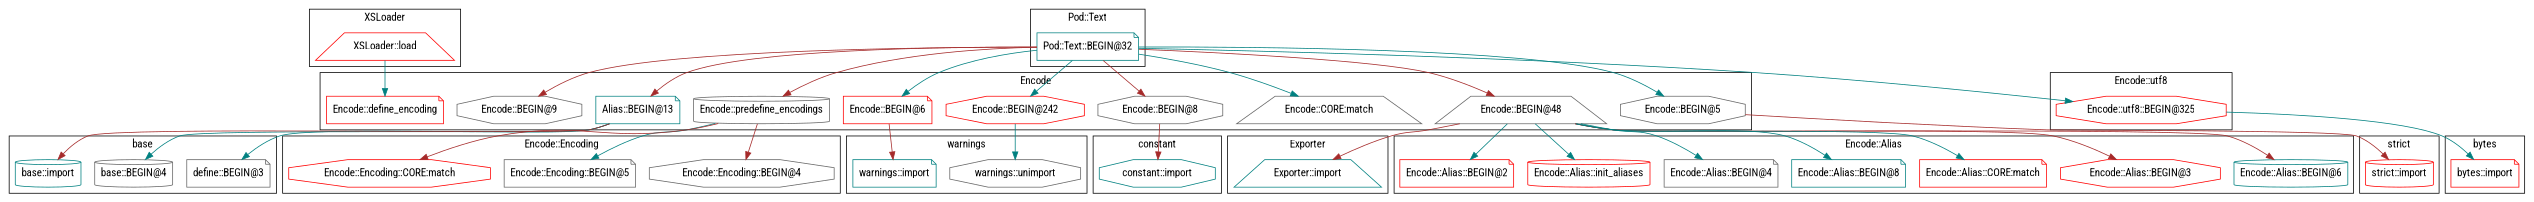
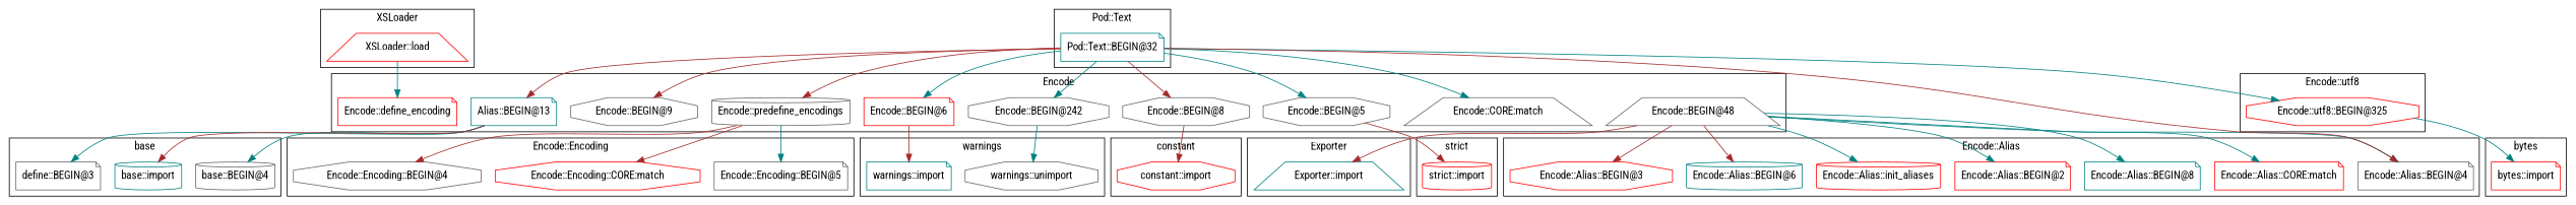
  digraph {
    fontname="Roboto Condensed"
    node [color=gray40 fontname="Roboto Condensed" shape=note]
    edge [color=teal fontname="Roboto Condensed"]
    n1 [color=teal label="Alias::BEGIN@13"]
    "Encode::CORE:match" [shape=trapezium]
    "Encode::define_encoding" [color=red]
    "Encode::predefine_encodings" [shape=cylinder]
-   "Encode::BEGIN@242" [color=red shape=octagon]
+   "Encode::BEGIN@242" [shape=octagon]
    "Encode::BEGIN@8" [shape=octagon]
    "Encode::BEGIN@48" [shape=trapezium]
    "Encode::BEGIN@6" [color=red]
    "Encode::BEGIN@9" [shape=octagon]
    "Encode::BEGIN@5" [shape=octagon]
    "Pod::Text::BEGIN@32" [color=teal]
    "warnings::unimport" [shape=octagon]
    "warnings::import" [color=teal]
    n14 [label="define::BEGIN@3"]
    "base::BEGIN@4" [shape=cylinder]
    "base::import" [color=teal shape=cylinder]
    "strict::import" [color=red shape=cylinder]
    "Encode::Encoding::BEGIN@4" [shape=octagon]
    "Encode::Encoding::BEGIN@5"
    "Encode::Encoding::CORE:match" [color=red shape=octagon]
    "XSLoader::load" [color=red shape=trapezium]
    "bytes::import" [color=red]
    "Encode::utf8::BEGIN@325" [color=red shape=octagon]
-   "constant::import" [color=teal shape=octagon]
+   "constant::import" [color=red shape=octagon]
    "Exporter::import" [color=teal shape=trapezium]
    "Encode::Alias::BEGIN@6" [color=teal shape=cylinder]
    "Encode::Alias::BEGIN@3" [color=red shape=octagon]
    "Encode::Alias::CORE:match" [color=red]
    "Encode::Alias::BEGIN@8" [color=teal]
    "Encode::Alias::BEGIN@4"
    "Encode::Alias::init_aliases" [color=red shape=cylinder]
    "Encode::Alias::BEGIN@2" [color=red]
    subgraph cluster_1 {
      label=Encode
      n1
      "Encode::CORE:match"
      "Encode::define_encoding"
      "Encode::predefine_encodings"
      "Encode::BEGIN@242"
      "Encode::BEGIN@8"
      "Encode::BEGIN@48"
      "Encode::BEGIN@6"
      "Encode::BEGIN@9"
      "Encode::BEGIN@5"
    }
    subgraph cluster_2 {
      label="Pod::Text"
      "Pod::Text::BEGIN@32"
    }
    subgraph cluster_3 {
      label=warnings
      "warnings::unimport"
      "warnings::import"
    }
    subgraph cluster_4 {
      label=base
      n14
      "base::BEGIN@4"
      "base::import"
    }
    subgraph cluster_5 {
      label="strict"
      "strict::import"
    }
    subgraph cluster_6 {
      label="Encode::Encoding"
      "Encode::Encoding::BEGIN@4"
      "Encode::Encoding::BEGIN@5"
      "Encode::Encoding::CORE:match"
    }
    subgraph cluster_7 {
      label=XSLoader
      "XSLoader::load"
    }
    subgraph cluster_8 {
      label=bytes
      "bytes::import"
    }
    subgraph cluster_9 {
      label="Encode::utf8"
      "Encode::utf8::BEGIN@325"
    }
    subgraph cluster_10 {
      label=constant
      "constant::import"
    }
    subgraph cluster_11 {
      label=Exporter
      "Exporter::import"
    }
    subgraph cluster_12 {
      label="Encode::Alias"
      "Encode::Alias::BEGIN@6"
      "Encode::Alias::BEGIN@3"
      "Encode::Alias::CORE:match"
      "Encode::Alias::BEGIN@8"
      "Encode::Alias::BEGIN@4"
      "Encode::Alias::init_aliases"
      "Encode::Alias::BEGIN@2"
    }
    n1 -> n14
    n1 -> "base::BEGIN@4"
    n1 -> "base::import" [color=brown]
    "Encode::predefine_encodings" -> "Encode::Encoding::BEGIN@4" [color=brown]
    "Encode::predefine_encodings" -> "Encode::Encoding::BEGIN@5"
    "Encode::predefine_encodings" -> "Encode::Encoding::CORE:match" [color=brown]
    "Encode::BEGIN@242" -> "warnings::unimport"
    "Encode::BEGIN@8" -> "constant::import" [color=brown]
    "Encode::BEGIN@48" -> "Exporter::import" [color=brown]
    "Encode::BEGIN@48" -> "Encode::Alias::BEGIN@6" [color=brown]
    "Encode::BEGIN@48" -> "Encode::Alias::BEGIN@3" [color=brown]
    "Encode::BEGIN@48" -> "Encode::Alias::CORE:match"
    "Encode::BEGIN@48" -> "Encode::Alias::BEGIN@8"
    "Encode::BEGIN@48" -> "Encode::Alias::BEGIN@4"
    "Encode::BEGIN@48" -> "Encode::Alias::init_aliases"
    "Encode::BEGIN@48" -> "Encode::Alias::BEGIN@2"
    "Encode::BEGIN@6" -> "warnings::import" [color=brown]
    "Encode::BEGIN@5" -> "strict::import" [color=brown]
    "Pod::Text::BEGIN@32" -> n1 [color=brown]
    "Pod::Text::BEGIN@32" -> "Encode::CORE:match"
    "Pod::Text::BEGIN@32" -> "Encode::predefine_encodings" [color=brown]
    "Pod::Text::BEGIN@32" -> "Encode::BEGIN@242"
    "Pod::Text::BEGIN@32" -> "Encode::BEGIN@8" [color=brown]
-   "Pod::Text::BEGIN@32" -> "Encode::BEGIN@48" [color=brown]
+   "Pod::Text::BEGIN@32" -> "Encode::Alias::BEGIN@4" [color=brown]
    "Pod::Text::BEGIN@32" -> "Encode::BEGIN@6"
    "Pod::Text::BEGIN@32" -> "Encode::BEGIN@9" [color=brown]
    "Pod::Text::BEGIN@32" -> "Encode::BEGIN@5"
    "Pod::Text::BEGIN@32" -> "Encode::utf8::BEGIN@325"
    "XSLoader::load" -> "Encode::define_encoding"
    "Encode::utf8::BEGIN@325" -> "bytes::import"
  }
